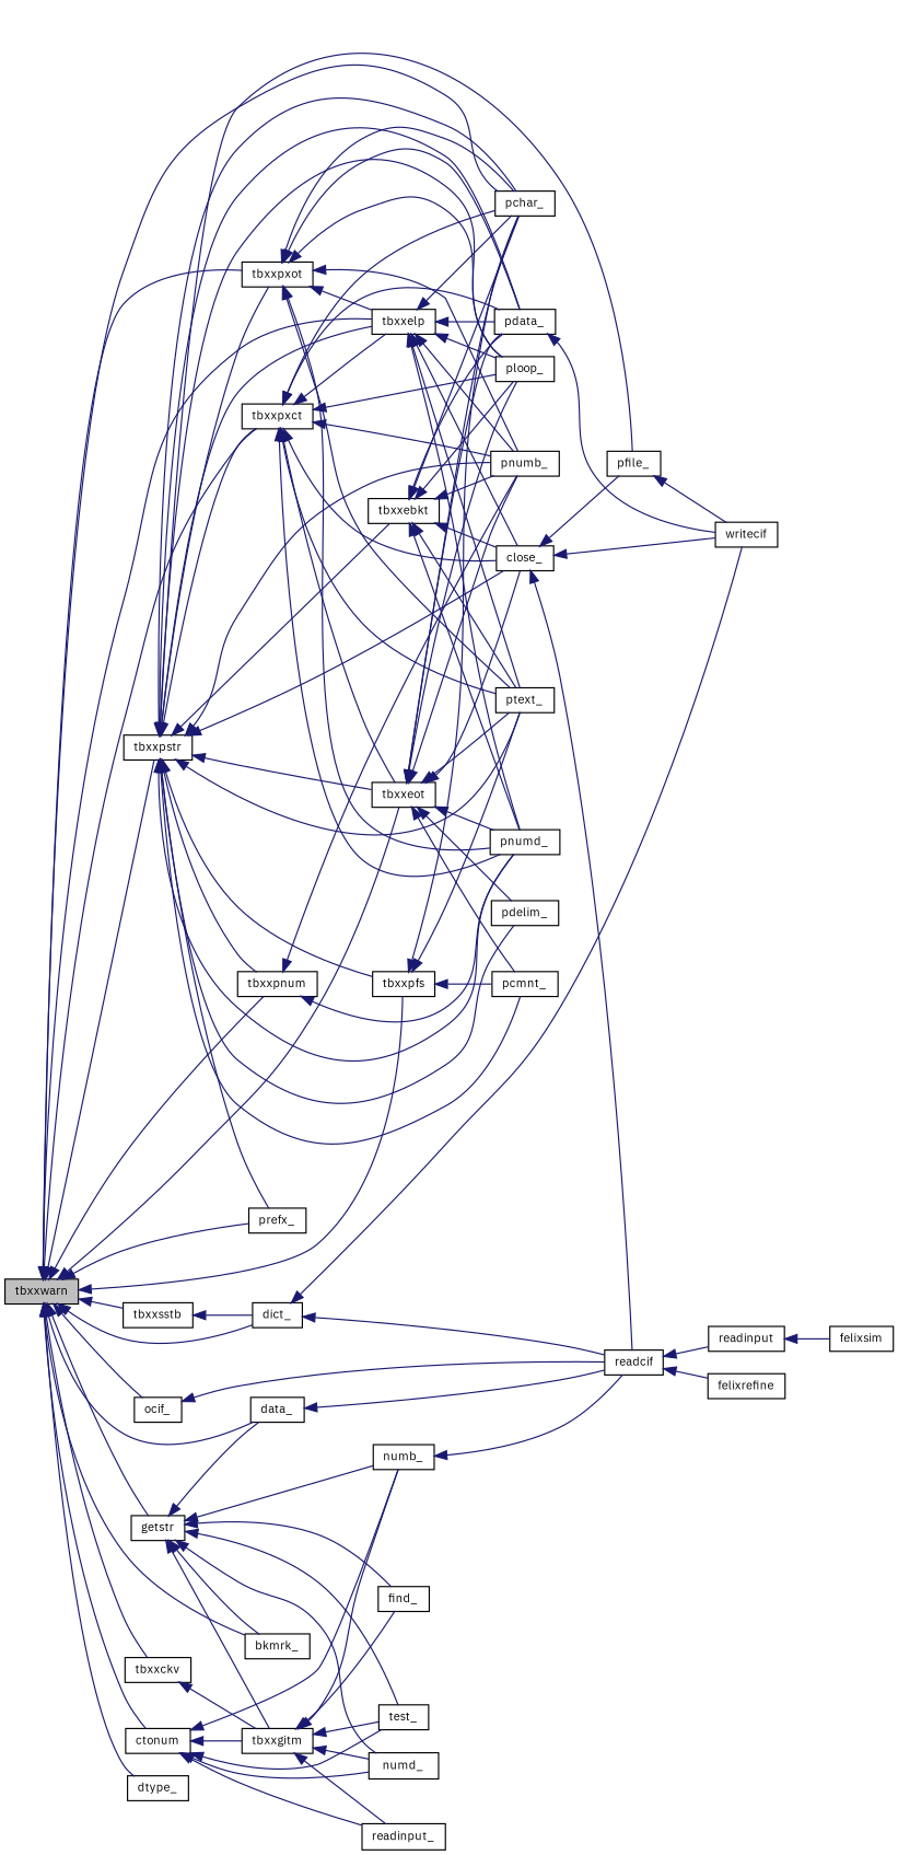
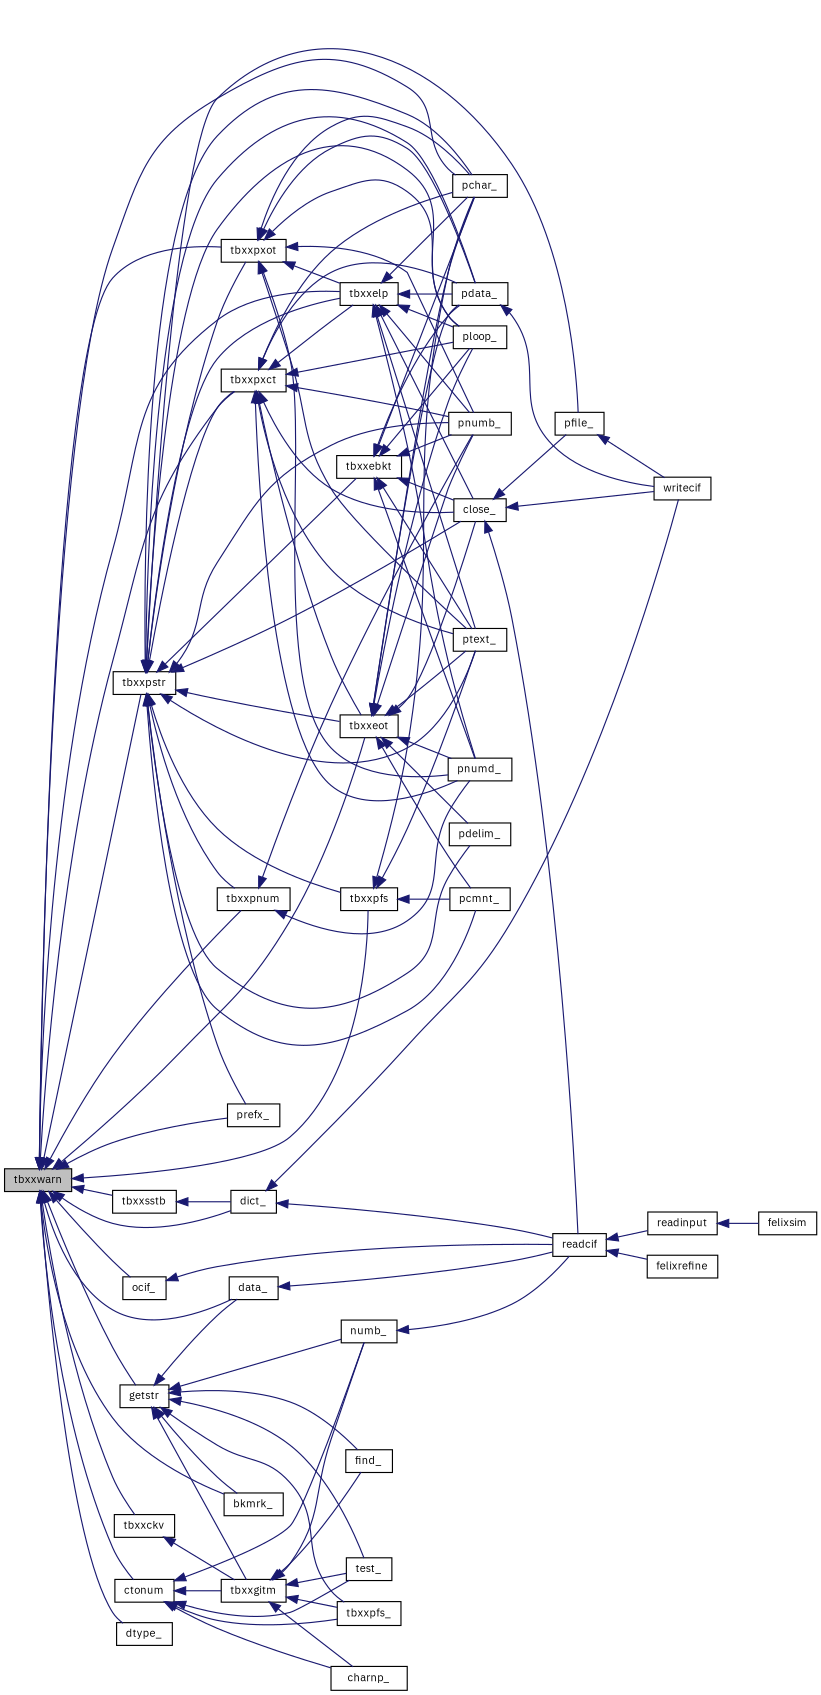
  digraph {
    fontname="IBM Plex Sans"
    rankdir=LR
    node [color=black fillcolor=white fontname="IBM Plex Sans" fontsize=10 shape=record style=filled]
    edge [color=midnightblue dir=back fontname="IBM Plex Sans" fontsize=10 labelfontname=Helvetica labelfontsize=10 style=solid]
    n1 [fillcolor=grey75 fontcolor=black height=0.2 label=tbxxwarn width=0.4]
    n2 [height=0.2 label=dict_ width=0.4]
    n3 [height=0.2 label=tbxxsstb width=0.4]
    n4 [height=0.2 label=ocif_ width=0.4]
    n5 [height=0.2 label=data_ width=0.4]
    n6 [height=0.2 label=dtype_ width=0.4]
    n7 [height=0.2 label=bkmrk_ width=0.4]
    n8 [height=0.2 label=tbxxckv width=0.4]
    n9 [height=0.2 label=getstr width=0.4]
    n10 [height=0.2 label=ctonum width=0.4]
    n11 [height=0.2 label=pchar_ width=0.4]
    n12 [height=0.2 label=tbxxpfs width=0.4]
    n13 [height=0.2 label=prefx_ width=0.4]
    n14 [height=0.2 label=tbxxpxot width=0.4]
    n15 [height=0.2 label=tbxxelp width=0.4]
    n16 [height=0.2 label=tbxxpxct width=0.4]
    n17 [height=0.2 label=tbxxeot width=0.4]
    n18 [height=0.2 label=tbxxpstr width=0.4]
    n19 [height=0.2 label=tbxxpnum width=0.4]
    n20 [height=0.2 label=writecif width=0.4]
    n21 [height=0.2 label=readcif width=0.4]
    n22 [height=0.2 label=tbxxgitm width=0.4]
    n23 [height=0.2 label=test_ width=0.4]
    n24 [height=0.2 label=find_ width=0.4]
    n25 [height=0.2 label=numb_ width=0.4]
-   n26 [height=0.2 label=numd_ width=0.4]
-   n27 [height=0.2 label=readinput_ width=0.4]
+   n26 [height=0.2 label=tbxxpfs_ width=0.4]
+   n27 [height=0.2 label=charnp_ width=0.4]
    n28 [height=0.2 label=pcmnt_ width=0.4]
    n29 [height=0.2 label=ptext_ width=0.4]
    n30 [height=0.2 label=pdata_ width=0.4]
    n31 [height=0.2 label=pnumb_ width=0.4]
    n32 [height=0.2 label=pnumd_ width=0.4]
    n33 [height=0.2 label=ploop_ width=0.4]
    n34 [height=0.2 label=close_ width=0.4]
    n35 [height=0.2 label=pdelim_ width=0.4]
    n36 [height=0.2 label=pfile_ width=0.4]
    n37 [height=0.2 label=tbxxebkt width=0.4]
    n38 [height=0.2 label=felixrefine width=0.4]
    n39 [height=0.2 label=readinput width=0.4]
    n40 [height=0.2 label=felixsim width=0.4]
    n1 -> n2
    n1 -> n3
    n1 -> n4
    n1 -> n5
    n1 -> n6
    n1 -> n7
    n1 -> n8
    n1 -> n9
    n1 -> n10
    n1 -> n11
    n1 -> n12
    n1 -> n13
    n1 -> n14
    n1 -> n15
    n1 -> n16
    n1 -> n17
    n1 -> n18
    n1 -> n19
    n2 -> n20
    n2 -> n21
    n3 -> n2
    n4 -> n21
    n5 -> n21
    n8 -> n22
    n9 -> n5
    n9 -> n7
    n9 -> n22
    n9 -> n23
    n9 -> n24
    n9 -> n25
    n9 -> n26
    n10 -> n22
    n10 -> n23
    n10 -> n25
    n10 -> n26
    n10 -> n27
    n12 -> n11
    n12 -> n28
    n12 -> n29
    n14 -> n11
    n14 -> n15
    n14 -> n29
    n14 -> n30
    n14 -> n31
    n14 -> n32
    n14 -> n33
    n15 -> n11
    n15 -> n29
    n15 -> n30
    n15 -> n31
    n15 -> n32
    n15 -> n33
    n15 -> n34
    n16 -> n11
    n16 -> n15
    n16 -> n17
    n16 -> n29
    n16 -> n30
    n16 -> n31
    n16 -> n32
    n16 -> n33
    n16 -> n34
    n17 -> n11
    n17 -> n28
    n17 -> n29
    n17 -> n30
    n17 -> n31
    n17 -> n32
    n17 -> n33
    n17 -> n34
    n17 -> n35
    n18 -> n11
    n18 -> n12
    n18 -> n13
    n18 -> n14
    n18 -> n15
    n18 -> n16
    n18 -> n17
    n18 -> n19
    n18 -> n28
    n18 -> n29
    n18 -> n30
    n18 -> n31
-   n18 -> n32
    n18 -> n33
    n18 -> n34
    n18 -> n35
    n18 -> n36
    n18 -> n37
    n19 -> n31
    n19 -> n32
    n21 -> n38
    n21 -> n39
    n22 -> n23
    n22 -> n24
    n22 -> n25
    n22 -> n26
    n22 -> n27
    n25 -> n21
    n30 -> n20
    n34 -> n20
    n34 -> n21
    n34 -> n36
    n36 -> n20
    n37 -> n11
    n37 -> n29
    n37 -> n30
    n37 -> n31
    n37 -> n32
    n37 -> n33
    n37 -> n34
    n39 -> n40
  }
